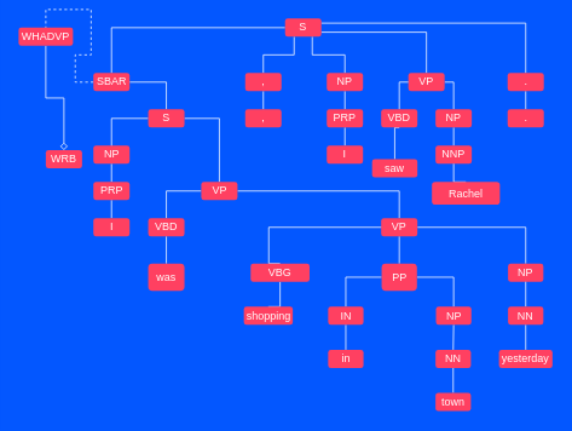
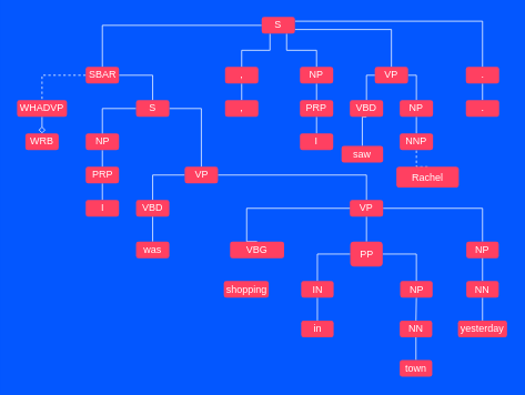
  <mxCell id="0" />
  <mxCell id="1" parent="0" />
  <mxCell id="2" style="edgeStyle=orthogonalEdgeStyle;rounded=0;orthogonalLoop=1;jettySize=auto;html=1;exitX=0;exitY=0.5;exitDx=0;exitDy=0;entryX=0.5;entryY=0;entryDx=0;entryDy=0;endArrow=none;endFill=0;fillColor=#FFFFFF;strokeColor=#FFFFFF;" parent="1" source="7" target="10" edge="1"><mxGeometry relative="1" as="geometry" /></mxCell>
  <mxCell id="3" style="edgeStyle=orthogonalEdgeStyle;rounded=0;orthogonalLoop=1;jettySize=auto;html=1;exitX=1;exitY=0.75;exitDx=0;exitDy=0;entryX=0.5;entryY=0;entryDx=0;entryDy=0;endArrow=none;endFill=0;strokeColor=#FFFFFF;" parent="1" source="7" target="16" edge="1"><mxGeometry relative="1" as="geometry"><Array as="points"><mxPoint x="470" y="35" /></Array></mxGeometry></mxCell>
  <mxCell id="4" style="edgeStyle=orthogonalEdgeStyle;rounded=0;orthogonalLoop=1;jettySize=auto;html=1;exitX=0.25;exitY=1;exitDx=0;exitDy=0;entryX=0.5;entryY=0;entryDx=0;entryDy=0;endArrow=none;endFill=0;strokeColor=#FFFFFF;" parent="1" source="7" target="12" edge="1"><mxGeometry relative="1" as="geometry" /></mxCell>
  <mxCell id="5" style="edgeStyle=orthogonalEdgeStyle;rounded=0;orthogonalLoop=1;jettySize=auto;html=1;exitX=0.75;exitY=1;exitDx=0;exitDy=0;entryX=0.5;entryY=0;entryDx=0;entryDy=0;endArrow=none;endFill=0;strokeColor=#FFFFFF;" parent="1" source="7" target="14" edge="1"><mxGeometry relative="1" as="geometry" /></mxCell>
  <mxCell id="6" style="edgeStyle=orthogonalEdgeStyle;rounded=0;orthogonalLoop=1;jettySize=auto;html=1;exitX=1;exitY=0.25;exitDx=0;exitDy=0;entryX=0.5;entryY=0;entryDx=0;entryDy=0;endArrow=none;endFill=0;strokeColor=#FFFFFF;" parent="1" source="7" target="18" edge="1"><mxGeometry relative="1" as="geometry" /></mxCell>
  <mxCell id="7" value="&lt;font color=&quot;#ffffff&quot;&gt;S&lt;/font&gt;" style="text;html=1;strokeColor=none;fillColor=#FF4061;align=center;verticalAlign=middle;whiteSpace=wrap;rounded=1;glass=0;" parent="1" vertex="1"><mxGeometry x="314" y="20" width="40" height="20" as="geometry" /></mxCell>
  <mxCell id="8" style="edgeStyle=orthogonalEdgeStyle;rounded=0;orthogonalLoop=1;jettySize=auto;html=1;exitX=0;exitY=0.5;exitDx=0;exitDy=0;entryX=0.5;entryY=0;entryDx=0;entryDy=0;endArrow=none;endFill=0;strokeColor=#FFFFFF;dashed=1;" parent="1" source="10" target="20" edge="1"><mxGeometry relative="1" as="geometry" /></mxCell>
  <mxCell id="9" style="edgeStyle=orthogonalEdgeStyle;rounded=0;orthogonalLoop=1;jettySize=auto;html=1;exitX=1;exitY=0.5;exitDx=0;exitDy=0;entryX=0.5;entryY=0;entryDx=0;entryDy=0;strokeColor=#FFFFFF;endArrow=none;endFill=0;" edge="1" parent="1" source="10" target="26"><mxGeometry relative="1" as="geometry" /></mxCell>
  <mxCell id="10" value="&lt;font color=&quot;#ffffff&quot;&gt;SBAR&lt;/font&gt;" style="text;html=1;strokeColor=none;fillColor=#FF4061;align=center;verticalAlign=middle;whiteSpace=wrap;rounded=1;glass=0;" parent="1" vertex="1"><mxGeometry x="102.5" y="80" width="40" height="20" as="geometry" /></mxCell>
  <mxCell id="11" style="edgeStyle=orthogonalEdgeStyle;rounded=0;orthogonalLoop=1;jettySize=auto;html=1;exitX=0.5;exitY=1;exitDx=0;exitDy=0;entryX=0.5;entryY=0;entryDx=0;entryDy=0;endArrow=none;endFill=0;strokeColor=#FFFFFF;" parent="1" source="12" target="35" edge="1"><mxGeometry relative="1" as="geometry" /></mxCell>
  <mxCell id="12" value="&lt;font color=&quot;#ffffff&quot;&gt;,&lt;/font&gt;" style="text;html=1;strokeColor=none;fillColor=#FF4061;align=center;verticalAlign=middle;whiteSpace=wrap;rounded=1;glass=0;" parent="1" vertex="1"><mxGeometry x="270" y="80" width="40" height="20" as="geometry" /></mxCell>
  <mxCell id="13" style="edgeStyle=orthogonalEdgeStyle;rounded=0;orthogonalLoop=1;jettySize=auto;html=1;exitX=0.5;exitY=1;exitDx=0;exitDy=0;entryX=0.5;entryY=0;entryDx=0;entryDy=0;endArrow=none;endFill=0;strokeColor=#FFFFFF;" parent="1" source="14" target="37" edge="1"><mxGeometry relative="1" as="geometry" /></mxCell>
  <mxCell id="14" value="&lt;font color=&quot;#ffffff&quot;&gt;NP&lt;/font&gt;" style="text;html=1;strokeColor=none;fillColor=#FF4061;align=center;verticalAlign=middle;whiteSpace=wrap;rounded=1;glass=0;" parent="1" vertex="1"><mxGeometry x="360" y="80" width="40" height="20" as="geometry" /></mxCell>
  <mxCell id="15" style="edgeStyle=orthogonalEdgeStyle;rounded=0;orthogonalLoop=1;jettySize=auto;html=1;exitX=1;exitY=0.5;exitDx=0;exitDy=0;entryX=0.5;entryY=0;entryDx=0;entryDy=0;endArrow=none;endFill=0;strokeColor=#FFFFFF;fillColor=#FFFFFF;" edge="1" parent="1" source="16" target="43"><mxGeometry relative="1" as="geometry" /></mxCell>
  <mxCell id="16" value="&lt;font color=&quot;#ffffff&quot;&gt;VP&lt;/font&gt;" style="text;html=1;strokeColor=none;fillColor=#FF4061;align=center;verticalAlign=middle;whiteSpace=wrap;rounded=1;glass=0;" parent="1" vertex="1"><mxGeometry x="450" y="80" width="40" height="20" as="geometry" /></mxCell>
  <mxCell id="17" style="edgeStyle=orthogonalEdgeStyle;rounded=0;orthogonalLoop=1;jettySize=auto;html=1;exitX=0.5;exitY=1;exitDx=0;exitDy=0;entryX=0.5;entryY=0;entryDx=0;entryDy=0;endArrow=none;endFill=0;strokeColor=#FFFFFF;" parent="1" source="18" target="48" edge="1"><mxGeometry relative="1" as="geometry" /></mxCell>
  <mxCell id="18" value="&lt;font color=&quot;#ffffff&quot;&gt;.&lt;/font&gt;" style="text;html=1;strokeColor=none;fillColor=#FF4061;align=center;verticalAlign=middle;whiteSpace=wrap;rounded=1;glass=0;" parent="1" vertex="1"><mxGeometry x="559.5" y="80" width="40" height="20" as="geometry" /></mxCell>
  <mxCell id="19" style="edgeStyle=orthogonalEdgeStyle;rounded=0;orthogonalLoop=1;jettySize=auto;html=1;exitX=0.5;exitY=1;exitDx=0;exitDy=0;entryX=0.5;entryY=0;entryDx=0;entryDy=0;strokeColor=#FFFFFF;fillColor=#FFFFFF;endArrow=diamond;endFill=0;" edge="1" parent="1" source="20" target="21"><mxGeometry relative="1" as="geometry" /></mxCell>
- <mxCell id="20" value="&lt;font color=&quot;#ffffff&quot;&gt;WHADVP&lt;/font&gt;" style="text;html=1;strokeColor=none;fillColor=#FF4061;align=center;verticalAlign=middle;whiteSpace=wrap;rounded=1;glass=0;" parent="1" vertex="1"><mxGeometry x="20" y="30" width="60" height="20" as="geometry" /></mxCell>
- <mxCell id="21" value="&lt;font color=&quot;#ffffff&quot;&gt;WRB&lt;/font&gt;" style="text;html=1;strokeColor=none;fillColor=#FF4061;align=center;verticalAlign=middle;whiteSpace=wrap;rounded=1;" parent="1" vertex="1"><mxGeometry x="50" y="165" width="40" height="20" as="geometry" /></mxCell>
+ <mxCell id="20" value="&lt;font color=&quot;#ffffff&quot;&gt;WHADVP&lt;/font&gt;" style="text;html=1;strokeColor=none;fillColor=#FF4061;align=center;verticalAlign=middle;whiteSpace=wrap;rounded=1;glass=0;" parent="1" vertex="1"><mxGeometry x="20" y="120" width="60" height="20" as="geometry" /></mxCell>
+ <mxCell id="21" value="&lt;font color=&quot;#ffffff&quot;&gt;WRB&lt;/font&gt;" style="text;html=1;strokeColor=none;fillColor=#FF4061;align=center;verticalAlign=middle;whiteSpace=wrap;rounded=1;" parent="1" vertex="1"><mxGeometry x="30" y="160" width="40" height="20" as="geometry" /></mxCell>
  <mxCell id="22" style="edgeStyle=orthogonalEdgeStyle;rounded=0;orthogonalLoop=1;jettySize=auto;html=1;exitX=0.5;exitY=1;exitDx=0;exitDy=0;entryX=0.5;entryY=0;entryDx=0;entryDy=0;endArrow=none;endFill=0;strokeColor=#FFFFFF;" parent="1" source="23" target="28" edge="1"><mxGeometry relative="1" as="geometry" /></mxCell>
  <mxCell id="23" value="&lt;font color=&quot;#ffffff&quot;&gt;NP&lt;/font&gt;" style="text;html=1;strokeColor=none;fillColor=#FF4061;align=center;verticalAlign=middle;whiteSpace=wrap;rounded=1;glass=0;" parent="1" vertex="1"><mxGeometry x="102.5" y="160" width="40" height="20" as="geometry" /></mxCell>
  <mxCell id="24" style="edgeStyle=orthogonalEdgeStyle;rounded=0;orthogonalLoop=1;jettySize=auto;html=1;exitX=0;exitY=0.5;exitDx=0;exitDy=0;entryX=0.5;entryY=0;entryDx=0;entryDy=0;endArrow=none;endFill=0;strokeColor=#FFFFFF;fillColor=#FFFFFF;" edge="1" parent="1" source="26" target="23"><mxGeometry relative="1" as="geometry" /></mxCell>
  <mxCell id="25" style="edgeStyle=orthogonalEdgeStyle;rounded=0;orthogonalLoop=1;jettySize=auto;html=1;exitX=1;exitY=0.5;exitDx=0;exitDy=0;entryX=0.5;entryY=0;entryDx=0;entryDy=0;endArrow=none;endFill=0;strokeColor=#FFFFFF;fillColor=#FFFFFF;" edge="1" parent="1" source="26" target="32"><mxGeometry relative="1" as="geometry" /></mxCell>
  <mxCell id="26" value="&lt;font color=&quot;#ffffff&quot;&gt;S&lt;/font&gt;" style="text;html=1;strokeColor=none;fillColor=#FF4061;align=center;verticalAlign=middle;whiteSpace=wrap;rounded=1;glass=0;" parent="1" vertex="1"><mxGeometry x="163" y="120" width="40" height="20" as="geometry" /></mxCell>
  <mxCell id="27" style="edgeStyle=orthogonalEdgeStyle;rounded=0;orthogonalLoop=1;jettySize=auto;html=1;exitX=0.5;exitY=1;exitDx=0;exitDy=0;entryX=0.5;entryY=0;entryDx=0;entryDy=0;endArrow=none;endFill=0;strokeColor=#FFFFFF;" parent="1" source="28" target="29" edge="1"><mxGeometry relative="1" as="geometry" /></mxCell>
  <mxCell id="28" value="&lt;font color=&quot;#ffffff&quot;&gt;PRP&lt;/font&gt;" style="text;html=1;strokeColor=none;fillColor=#FF4061;align=center;verticalAlign=middle;whiteSpace=wrap;rounded=1;glass=0;" parent="1" vertex="1"><mxGeometry x="102.5" y="200" width="40" height="20" as="geometry" /></mxCell>
  <mxCell id="29" value="&lt;font color=&quot;#ffffff&quot;&gt;I&lt;/font&gt;" style="text;html=1;strokeColor=none;fillColor=#FF4061;align=center;verticalAlign=middle;whiteSpace=wrap;rounded=1;fontColor=#333333;glass=0;" parent="1" vertex="1"><mxGeometry x="102.5" y="240" width="40" height="20" as="geometry" /></mxCell>
  <mxCell id="30" style="edgeStyle=orthogonalEdgeStyle;rounded=0;orthogonalLoop=1;jettySize=auto;html=1;exitX=1;exitY=0.5;exitDx=0;exitDy=0;entryX=0.5;entryY=0;entryDx=0;entryDy=0;endArrow=none;endFill=0;strokeColor=#FFFFFF;fillColor=#FFFFFF;" edge="1" parent="1" source="32" target="52"><mxGeometry relative="1" as="geometry"><Array as="points"><mxPoint x="440" y="210" /></Array></mxGeometry></mxCell>
  <mxCell id="31" style="edgeStyle=orthogonalEdgeStyle;rounded=0;orthogonalLoop=1;jettySize=auto;html=1;exitX=0;exitY=0.5;exitDx=0;exitDy=0;entryX=0.5;entryY=0;entryDx=0;entryDy=0;endArrow=none;endFill=0;strokeColor=#FFFFFF;fillColor=#FFFFFF;" edge="1" parent="1" source="32" target="34"><mxGeometry relative="1" as="geometry" /></mxCell>
  <mxCell id="32" value="&lt;font color=&quot;#ffffff&quot;&gt;VP&lt;/font&gt;" style="text;html=1;strokeColor=none;fillColor=#FF4061;align=center;verticalAlign=middle;whiteSpace=wrap;rounded=1;glass=0;" parent="1" vertex="1"><mxGeometry x="221.5" y="200" width="40" height="20" as="geometry" /></mxCell>
  <mxCell id="33" style="edgeStyle=orthogonalEdgeStyle;rounded=0;orthogonalLoop=1;jettySize=auto;html=1;exitX=0.5;exitY=1;exitDx=0;exitDy=0;entryX=0.5;entryY=0;entryDx=0;entryDy=0;endArrow=none;endFill=0;strokeColor=#FFFFFF;fillColor=#FFFFFF;" edge="1" parent="1" source="34" target="49"><mxGeometry relative="1" as="geometry" /></mxCell>
  <mxCell id="34" value="&lt;font color=&quot;#ffffff&quot;&gt;VBD&lt;/font&gt;" style="text;html=1;strokeColor=none;fillColor=#FF4061;align=center;verticalAlign=middle;whiteSpace=wrap;rounded=1;fontColor=#333333;glass=0;" parent="1" vertex="1"><mxGeometry x="163" y="240" width="40" height="20" as="geometry" /></mxCell>
  <mxCell id="35" value="&lt;font color=&quot;#ffffff&quot;&gt;,&lt;/font&gt;" style="text;html=1;align=center;verticalAlign=middle;whiteSpace=wrap;rounded=1;fillColor=#FF4061;strokeColor=none;fontColor=#333333;glass=0;" parent="1" vertex="1"><mxGeometry x="270" y="120" width="40" height="20" as="geometry" /></mxCell>
  <mxCell id="36" style="edgeStyle=orthogonalEdgeStyle;rounded=0;orthogonalLoop=1;jettySize=auto;html=1;exitX=0.5;exitY=1;exitDx=0;exitDy=0;entryX=0.5;entryY=0;entryDx=0;entryDy=0;endArrow=none;endFill=0;strokeColor=#FFFFFF;" parent="1" source="37" target="38" edge="1"><mxGeometry relative="1" as="geometry" /></mxCell>
  <mxCell id="37" value="&lt;font color=&quot;#ffffff&quot;&gt;PRP&lt;/font&gt;" style="text;html=1;strokeColor=none;fillColor=#FF4061;align=center;verticalAlign=middle;whiteSpace=wrap;rounded=1;glass=0;" parent="1" vertex="1"><mxGeometry x="360" y="120" width="40" height="20" as="geometry" /></mxCell>
  <mxCell id="38" value="&lt;font color=&quot;#ffffff&quot;&gt;I&lt;/font&gt;" style="text;html=1;strokeColor=none;fillColor=#FF4061;align=center;verticalAlign=middle;whiteSpace=wrap;rounded=1;fontColor=#333333;glass=0;" parent="1" vertex="1"><mxGeometry x="360" y="160" width="40" height="20" as="geometry" /></mxCell>
  <mxCell id="39" style="edgeStyle=orthogonalEdgeStyle;rounded=0;orthogonalLoop=1;jettySize=auto;html=1;exitX=0.5;exitY=1;exitDx=0;exitDy=0;entryX=0.5;entryY=0;entryDx=0;entryDy=0;endArrow=none;endFill=0;strokeColor=#FFFFFF;" parent="1" source="41" target="44" edge="1"><mxGeometry relative="1" as="geometry" /></mxCell>
  <mxCell id="40" style="edgeStyle=orthogonalEdgeStyle;rounded=0;orthogonalLoop=1;jettySize=auto;html=1;exitX=0.5;exitY=0;exitDx=0;exitDy=0;entryX=0;entryY=0.5;entryDx=0;entryDy=0;endArrow=none;endFill=0;strokeColor=#FFFFFF;fillColor=#FFFFFF;" edge="1" parent="1" source="41" target="16"><mxGeometry relative="1" as="geometry"><Array as="points"><mxPoint x="440" y="90" /></Array></mxGeometry></mxCell>
  <mxCell id="41" value="&lt;font color=&quot;#ffffff&quot;&gt;VBD&lt;/font&gt;" style="text;html=1;strokeColor=none;fillColor=#FF4061;align=center;verticalAlign=middle;whiteSpace=wrap;rounded=1;glass=0;" parent="1" vertex="1"><mxGeometry x="420" y="120" width="40" height="20" as="geometry" /></mxCell>
  <mxCell id="42" style="edgeStyle=orthogonalEdgeStyle;rounded=0;orthogonalLoop=1;jettySize=auto;html=1;exitX=0.5;exitY=1;exitDx=0;exitDy=0;entryX=0.5;entryY=0;entryDx=0;entryDy=0;endArrow=none;endFill=0;strokeColor=#FFFFFF;" parent="1" source="43" target="45" edge="1"><mxGeometry relative="1" as="geometry" /></mxCell>
  <mxCell id="43" value="&lt;font color=&quot;#ffffff&quot;&gt;NP&lt;/font&gt;" style="text;html=1;strokeColor=none;fillColor=#FF4061;align=center;verticalAlign=middle;whiteSpace=wrap;rounded=1;glass=0;" parent="1" vertex="1"><mxGeometry x="480" y="120" width="40" height="20" as="geometry" /></mxCell>
  <mxCell id="44" value="&lt;font color=&quot;#ffffff&quot;&gt;saw&lt;/font&gt;" style="text;html=1;strokeColor=none;fillColor=#FF4061;align=center;verticalAlign=middle;whiteSpace=wrap;rounded=1;fontColor=#333333;glass=0;" parent="1" vertex="1"><mxGeometry x="410" y="175" width="50" height="20" as="geometry" /></mxCell>
  <mxCell id="45" value="&lt;font color=&quot;#ffffff&quot;&gt;NNP&lt;/font&gt;" style="text;html=1;strokeColor=none;fillColor=#FF4061;align=center;verticalAlign=middle;whiteSpace=wrap;rounded=1;glass=0;" parent="1" vertex="1"><mxGeometry x="480" y="160" width="40" height="20" as="geometry" /></mxCell>
- <mxCell id="46" style="edgeStyle=orthogonalEdgeStyle;rounded=0;orthogonalLoop=1;jettySize=auto;html=1;exitX=0.5;exitY=0;exitDx=0;exitDy=0;entryX=0.5;entryY=1;entryDx=0;entryDy=0;endArrow=none;endFill=0;strokeColor=#FFFFFF;" parent="1" source="47" target="45" edge="1"><mxGeometry relative="1" as="geometry" /></mxCell>
+ <mxCell id="46" style="edgeStyle=orthogonalEdgeStyle;rounded=0;orthogonalLoop=1;jettySize=auto;html=1;exitX=0.5;exitY=0;exitDx=0;exitDy=0;entryX=0.5;entryY=1;entryDx=0;entryDy=0;endArrow=none;endFill=0;strokeColor=#FFFFFF;dashed=1;" parent="1" source="47" target="45" edge="1"><mxGeometry relative="1" as="geometry" /></mxCell>
  <mxCell id="47" value="&lt;font color=&quot;#ffffff&quot;&gt;Rachel&lt;/font&gt;" style="text;html=1;strokeColor=none;fillColor=#FF4061;align=center;verticalAlign=middle;whiteSpace=wrap;rounded=1;glass=0;" parent="1" vertex="1"><mxGeometry x="476" y="200" width="75" height="25" as="geometry" /></mxCell>
  <mxCell id="48" value="&lt;font color=&quot;#ffffff&quot;&gt;.&lt;/font&gt;" style="text;html=1;strokeColor=none;fillColor=#FF4061;align=center;verticalAlign=middle;whiteSpace=wrap;rounded=1;fontColor=#333333;glass=0;" parent="1" vertex="1"><mxGeometry x="559.5" y="120" width="40" height="20" as="geometry" /></mxCell>
- <mxCell id="49" value="&lt;font color=&quot;#ffffff&quot;&gt;was&lt;/font&gt;" style="text;html=1;strokeColor=none;fillColor=#FF4061;align=center;verticalAlign=middle;whiteSpace=wrap;rounded=1;fontColor=#333333;glass=0;" vertex="1" parent="1"><mxGeometry x="163" y="290" width="40" height="30" as="geometry" /></mxCell>
+ <mxCell id="49" value="&lt;font color=&quot;#ffffff&quot;&gt;was&lt;/font&gt;" style="text;html=1;strokeColor=none;fillColor=#FF4061;align=center;verticalAlign=middle;whiteSpace=wrap;rounded=1;fontColor=#333333;glass=0;" vertex="1" parent="1"><mxGeometry x="163" y="290" width="40" height="20" as="geometry" /></mxCell>
  <mxCell id="50" style="edgeStyle=orthogonalEdgeStyle;rounded=0;orthogonalLoop=1;jettySize=auto;html=1;exitX=1;exitY=0.5;exitDx=0;exitDy=0;entryX=0.5;entryY=0;entryDx=0;entryDy=0;endArrow=none;endFill=0;strokeColor=#FFFFFF;fillColor=#FFFFFF;" edge="1" parent="1" source="52" target="57"><mxGeometry relative="1" as="geometry" /></mxCell>
  <mxCell id="51" style="edgeStyle=orthogonalEdgeStyle;rounded=0;orthogonalLoop=1;jettySize=auto;html=1;exitX=0.5;exitY=1;exitDx=0;exitDy=0;entryX=0.5;entryY=0;entryDx=0;entryDy=0;endArrow=none;endFill=0;strokeColor=#FFFFFF;fillColor=#FFFFFF;" edge="1" parent="1" source="52" target="64"><mxGeometry relative="1" as="geometry" /></mxCell>
  <mxCell id="52" value="&lt;font color=&quot;#ffffff&quot;&gt;VP&lt;/font&gt;" style="text;html=1;strokeColor=none;fillColor=#FF4061;align=center;verticalAlign=middle;whiteSpace=wrap;rounded=1;fontColor=#333333;glass=0;" vertex="1" parent="1"><mxGeometry x="420" y="240" width="40" height="20" as="geometry" /></mxCell>
- <mxCell id="53" style="edgeStyle=orthogonalEdgeStyle;rounded=0;orthogonalLoop=1;jettySize=auto;html=1;exitX=0.5;exitY=0;exitDx=0;exitDy=0;entryX=0.5;entryY=1;entryDx=0;entryDy=0;endArrow=none;endFill=0;strokeColor=#FFFFFF;fillColor=#FFFFFF;" edge="1" parent="1" source="54" target="56"><mxGeometry relative="1" as="geometry" /></mxCell>
  <mxCell id="54" value="&lt;font color=&quot;#ffffff&quot;&gt;shopping&lt;/font&gt;" style="text;html=1;strokeColor=none;fillColor=#FF4061;align=center;verticalAlign=middle;whiteSpace=wrap;rounded=1;fontColor=#333333;glass=0;" vertex="1" parent="1"><mxGeometry x="268.5" y="337.5" width="54" height="20" as="geometry" /></mxCell>
  <mxCell id="55" style="edgeStyle=orthogonalEdgeStyle;rounded=0;orthogonalLoop=1;jettySize=auto;html=1;exitX=0.5;exitY=0;exitDx=0;exitDy=0;entryX=0;entryY=0.5;entryDx=0;entryDy=0;endArrow=none;endFill=0;strokeColor=#FFFFFF;fillColor=#FFFFFF;" edge="1" parent="1" source="56" target="52"><mxGeometry relative="1" as="geometry"><Array as="points"><mxPoint x="296" y="250" /></Array></mxGeometry></mxCell>
  <mxCell id="56" value="&lt;font color=&quot;#ffffff&quot;&gt;VBG&lt;/font&gt;" style="text;html=1;strokeColor=none;fillColor=#FF4061;align=center;verticalAlign=middle;whiteSpace=wrap;rounded=1;fontColor=#333333;glass=0;" vertex="1" parent="1"><mxGeometry x="276" y="290" width="65" height="20" as="geometry" /></mxCell>
  <mxCell id="57" value="&lt;font color=&quot;#ffffff&quot;&gt;NP&lt;/font&gt;" style="text;html=1;strokeColor=none;fillColor=#FF4061;align=center;verticalAlign=middle;whiteSpace=wrap;rounded=1;fontColor=#333333;glass=0;" vertex="1" parent="1"><mxGeometry x="560" y="290" width="39" height="20" as="geometry" /></mxCell>
  <mxCell id="58" style="edgeStyle=orthogonalEdgeStyle;rounded=0;orthogonalLoop=1;jettySize=auto;html=1;exitX=0.5;exitY=1;exitDx=0;exitDy=0;entryX=0.5;entryY=0;entryDx=0;entryDy=0;endArrow=none;endFill=0;strokeColor=#FFFFFF;fillColor=#FFFFFF;" edge="1" parent="1" source="60" target="61"><mxGeometry relative="1" as="geometry" /></mxCell>
  <mxCell id="59" style="edgeStyle=orthogonalEdgeStyle;rounded=0;orthogonalLoop=1;jettySize=auto;html=1;exitX=0.5;exitY=0;exitDx=0;exitDy=0;entryX=0.5;entryY=1;entryDx=0;entryDy=0;endArrow=none;endFill=0;strokeColor=#FFFFFF;fillColor=#FFFFFF;" edge="1" parent="1" source="60" target="57"><mxGeometry relative="1" as="geometry" /></mxCell>
  <mxCell id="60" value="&lt;font color=&quot;#ffffff&quot;&gt;NN&lt;/font&gt;" style="text;html=1;strokeColor=none;fillColor=#FF4061;align=center;verticalAlign=middle;whiteSpace=wrap;rounded=1;fontColor=#333333;glass=0;" vertex="1" parent="1"><mxGeometry x="560" y="337.5" width="39" height="20" as="geometry" /></mxCell>
  <mxCell id="61" value="&lt;font color=&quot;#ffffff&quot;&gt;yesterday&lt;/font&gt;" style="text;html=1;strokeColor=none;fillColor=#FF4061;align=center;verticalAlign=middle;whiteSpace=wrap;rounded=1;fontColor=#333333;glass=0;" vertex="1" parent="1"><mxGeometry x="550" y="385" width="59" height="20" as="geometry" /></mxCell>
  <mxCell id="62" style="edgeStyle=orthogonalEdgeStyle;rounded=0;orthogonalLoop=1;jettySize=auto;html=1;exitX=1;exitY=0.5;exitDx=0;exitDy=0;entryX=0.5;entryY=0;entryDx=0;entryDy=0;endArrow=none;endFill=0;strokeColor=#FFFFFF;fillColor=#FFFFFF;" edge="1" parent="1" source="64" target="68"><mxGeometry relative="1" as="geometry" /></mxCell>
  <mxCell id="63" style="edgeStyle=orthogonalEdgeStyle;rounded=0;orthogonalLoop=1;jettySize=auto;html=1;exitX=0;exitY=0.5;exitDx=0;exitDy=0;entryX=0.5;entryY=0;entryDx=0;entryDy=0;endArrow=none;endFill=0;strokeColor=#FFFFFF;fillColor=#FFFFFF;" edge="1" parent="1" source="64" target="66"><mxGeometry relative="1" as="geometry" /></mxCell>
  <mxCell id="64" value="&lt;font color=&quot;#ffffff&quot;&gt;PP&lt;/font&gt;" style="text;html=1;strokeColor=none;fillColor=#FF4061;align=center;verticalAlign=middle;whiteSpace=wrap;rounded=1;fontColor=#333333;glass=0;" vertex="1" parent="1"><mxGeometry x="420.5" y="290" width="39" height="30" as="geometry" /></mxCell>
  <mxCell id="65" style="edgeStyle=orthogonalEdgeStyle;rounded=0;orthogonalLoop=1;jettySize=auto;html=1;exitX=0.5;exitY=1;exitDx=0;exitDy=0;entryX=0.5;entryY=0;entryDx=0;entryDy=0;endArrow=none;endFill=0;strokeColor=#FFFFFF;fillColor=#FFFFFF;" edge="1" parent="1" source="66" target="69"><mxGeometry relative="1" as="geometry" /></mxCell>
  <mxCell id="66" value="&lt;font color=&quot;#ffffff&quot;&gt;IN&lt;/font&gt;" style="text;html=1;strokeColor=none;fillColor=#FF4061;align=center;verticalAlign=middle;whiteSpace=wrap;rounded=1;fontColor=#333333;glass=0;" vertex="1" parent="1"><mxGeometry x="361.5" y="337.5" width="39" height="20" as="geometry" /></mxCell>
  <mxCell id="67" style="edgeStyle=orthogonalEdgeStyle;rounded=0;orthogonalLoop=1;jettySize=auto;html=1;exitX=0.5;exitY=1;exitDx=0;exitDy=0;entryX=0.5;entryY=0;entryDx=0;entryDy=0;endArrow=none;endFill=0;strokeColor=#FFFFFF;fillColor=#FFFFFF;" edge="1" parent="1" source="68" target="71"><mxGeometry relative="1" as="geometry" /></mxCell>
  <mxCell id="68" value="&lt;font color=&quot;#ffffff&quot;&gt;NP&lt;/font&gt;" style="text;html=1;strokeColor=none;fillColor=#FF4061;align=center;verticalAlign=middle;whiteSpace=wrap;rounded=1;fontColor=#333333;glass=0;" vertex="1" parent="1"><mxGeometry x="480.5" y="337.5" width="39" height="20" as="geometry" /></mxCell>
  <mxCell id="69" value="&lt;font color=&quot;#ffffff&quot;&gt;in&lt;/font&gt;" style="text;html=1;strokeColor=none;fillColor=#FF4061;align=center;verticalAlign=middle;whiteSpace=wrap;rounded=1;fontColor=#333333;glass=0;" vertex="1" parent="1"><mxGeometry x="361.5" y="385" width="39" height="20" as="geometry" /></mxCell>
  <mxCell id="70" style="edgeStyle=orthogonalEdgeStyle;rounded=0;orthogonalLoop=1;jettySize=auto;html=1;exitX=0.5;exitY=1;exitDx=0;exitDy=0;entryX=0.5;entryY=0;entryDx=0;entryDy=0;endArrow=none;endFill=0;strokeColor=#FFFFFF;fillColor=#FFFFFF;" edge="1" parent="1" source="71" target="72"><mxGeometry relative="1" as="geometry" /></mxCell>
  <mxCell id="71" value="&lt;font color=&quot;#ffffff&quot;&gt;NN&lt;/font&gt;" style="text;html=1;strokeColor=none;fillColor=#FF4061;align=center;verticalAlign=middle;whiteSpace=wrap;rounded=1;fontColor=#333333;glass=0;" vertex="1" parent="1"><mxGeometry x="480" y="385" width="39" height="20" as="geometry" /></mxCell>
  <mxCell id="72" value="&lt;font color=&quot;#ffffff&quot;&gt;town&lt;/font&gt;" style="text;html=1;strokeColor=none;fillColor=#FF4061;align=center;verticalAlign=middle;whiteSpace=wrap;rounded=1;fontColor=#333333;glass=0;" vertex="1" parent="1"><mxGeometry x="480" y="432.5" width="39" height="20" as="geometry" /></mxCell>
